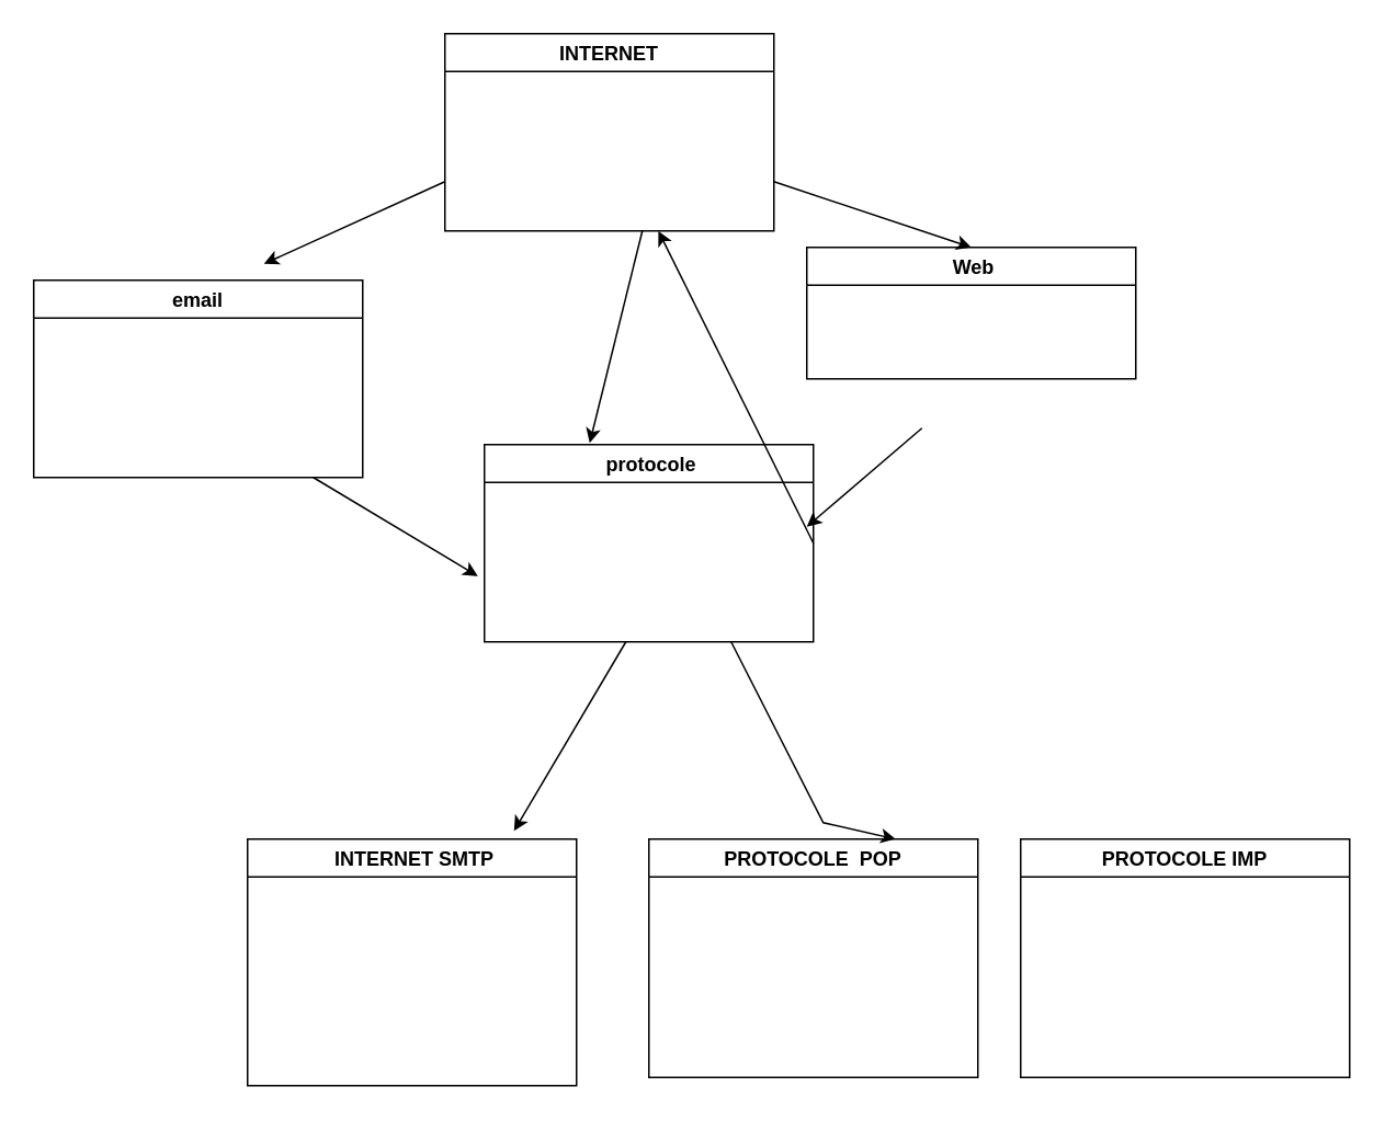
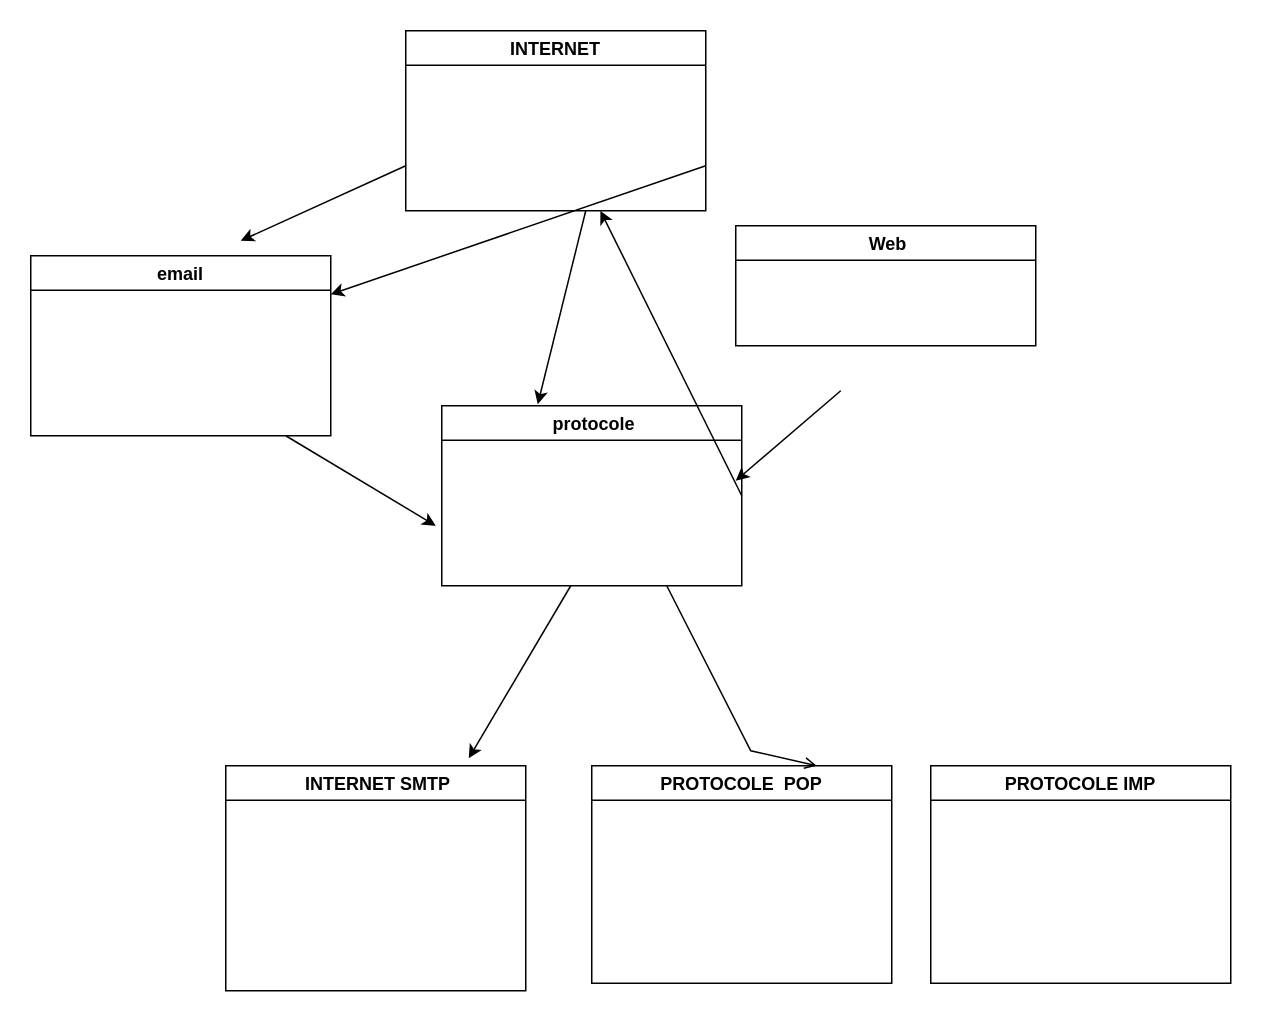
  <mxCell id="0" />
  <mxCell id="1" parent="0" />
  <mxCell id="2" value=" Web" style="swimlane;" vertex="1" parent="1"><mxGeometry x="490" y="150" width="200" height="80" as="geometry" /></mxCell>
  <mxCell id="3" value="email" style="swimlane;" vertex="1" parent="1"><mxGeometry x="20" y="170" width="200" height="120" as="geometry" /></mxCell>
  <mxCell id="4" value=" protocole" style="swimlane;" vertex="1" parent="1"><mxGeometry x="294" y="270" width="200" height="120" as="geometry" /></mxCell>
  <mxCell id="5" value="" style="endArrow=classic;html=1;rounded=0;" edge="1" parent="4"><mxGeometry width="50" height="50" relative="1" as="geometry"><mxPoint x="266" y="-10" as="sourcePoint" /><mxPoint x="196" y="50" as="targetPoint" /></mxGeometry></mxCell>
  <mxCell id="6" value=" INTERNET SMTP" style="swimlane;" vertex="1" parent="1"><mxGeometry x="150" y="510" width="200" height="150" as="geometry" /></mxCell>
  <mxCell id="7" value="" style="endArrow=classic;html=1;rounded=0;entryX=0.81;entryY=-0.033;entryDx=0;entryDy=0;entryPerimeter=0;" edge="1" parent="1" target="6"><mxGeometry width="50" height="50" relative="1" as="geometry"><mxPoint x="380" y="390" as="sourcePoint" /><mxPoint x="410" y="420" as="targetPoint" /></mxGeometry></mxCell>
  <mxCell id="8" value="PROTOCOLE  POP" style="swimlane;" vertex="1" parent="1"><mxGeometry x="394" y="510" width="200" height="145" as="geometry" /></mxCell>
- <mxCell id="9" value="" style="endArrow=classic;html=1;rounded=0;entryX=0.75;entryY=0;entryDx=0;entryDy=0;exitX=0.75;exitY=1;exitDx=0;exitDy=0;" edge="1" parent="1" source="4" target="8"><mxGeometry width="50" height="50" relative="1" as="geometry"><mxPoint x="640" y="440" as="sourcePoint" /><mxPoint x="690" y="390" as="targetPoint" /><Array as="points"><mxPoint x="500" y="500" /></Array></mxGeometry></mxCell>
+ <mxCell id="9" value="" style="endArrow=open;html=1;rounded=0;entryX=0.75;entryY=0;entryDx=0;entryDy=0;exitX=0.75;exitY=1;exitDx=0;exitDy=0;" edge="1" parent="1" source="4" target="8"><mxGeometry width="50" height="50" relative="1" as="geometry"><mxPoint x="640" y="440" as="sourcePoint" /><mxPoint x="690" y="390" as="targetPoint" /><Array as="points"><mxPoint x="500" y="500" /></Array></mxGeometry></mxCell>
  <mxCell id="10" value="PROTOCOLE IMP" style="swimlane;" vertex="1" parent="1"><mxGeometry x="620" y="510" width="200" height="145" as="geometry" /></mxCell>
  <mxCell id="11" value="" style="endArrow=classic;html=1;rounded=0;exitX=1;exitY=0.5;exitDx=0;exitDy=0;" edge="1" parent="1" source="4" target="12"><mxGeometry width="50" height="50" relative="1" as="geometry"><mxPoint x="560" y="350" as="sourcePoint" /><mxPoint x="690" y="370" as="targetPoint" /></mxGeometry></mxCell>
  <mxCell id="12" value="INTERNET" style="swimlane;" vertex="1" parent="1"><mxGeometry x="270" y="20" width="200" height="120" as="geometry" /></mxCell>
- <mxCell id="13" value="" style="endArrow=classic;html=1;rounded=0;entryX=0.5;entryY=0;entryDx=0;entryDy=0;exitX=1;exitY=0.75;exitDx=0;exitDy=0;" edge="1" parent="1" source="12" target="2"><mxGeometry width="50" height="50" relative="1" as="geometry"><mxPoint x="530" y="70" as="sourcePoint" /><mxPoint x="580" y="20" as="targetPoint" /></mxGeometry></mxCell>
+ <mxCell id="13" value="" style="endArrow=classic;html=1;rounded=0;exitX=1;exitY=0.75;exitDx=0;exitDy=0;" edge="1" parent="1" source="12" target="3"><mxGeometry width="50" height="50" relative="1" as="geometry"><mxPoint x="530" y="70" as="sourcePoint" /><mxPoint x="580" y="20" as="targetPoint" /></mxGeometry></mxCell>
  <mxCell id="14" value="" style="endArrow=classic;html=1;rounded=0;exitX=0;exitY=0.75;exitDx=0;exitDy=0;" edge="1" parent="1" source="12"><mxGeometry width="50" height="50" relative="1" as="geometry"><mxPoint x="260" y="110" as="sourcePoint" /><mxPoint x="160" y="160" as="targetPoint" /></mxGeometry></mxCell>
  <mxCell id="15" value="" style="endArrow=classic;html=1;rounded=0;entryX=0.32;entryY=-0.008;entryDx=0;entryDy=0;entryPerimeter=0;" edge="1" parent="1" target="4"><mxGeometry width="50" height="50" relative="1" as="geometry"><mxPoint x="390" y="140" as="sourcePoint" /><mxPoint x="420" y="170" as="targetPoint" /></mxGeometry></mxCell>
  <mxCell id="16" value="" style="endArrow=classic;html=1;rounded=0;" edge="1" parent="1"><mxGeometry width="50" height="50" relative="1" as="geometry"><mxPoint x="190" y="290" as="sourcePoint" /><mxPoint x="290" y="350" as="targetPoint" /></mxGeometry></mxCell>
